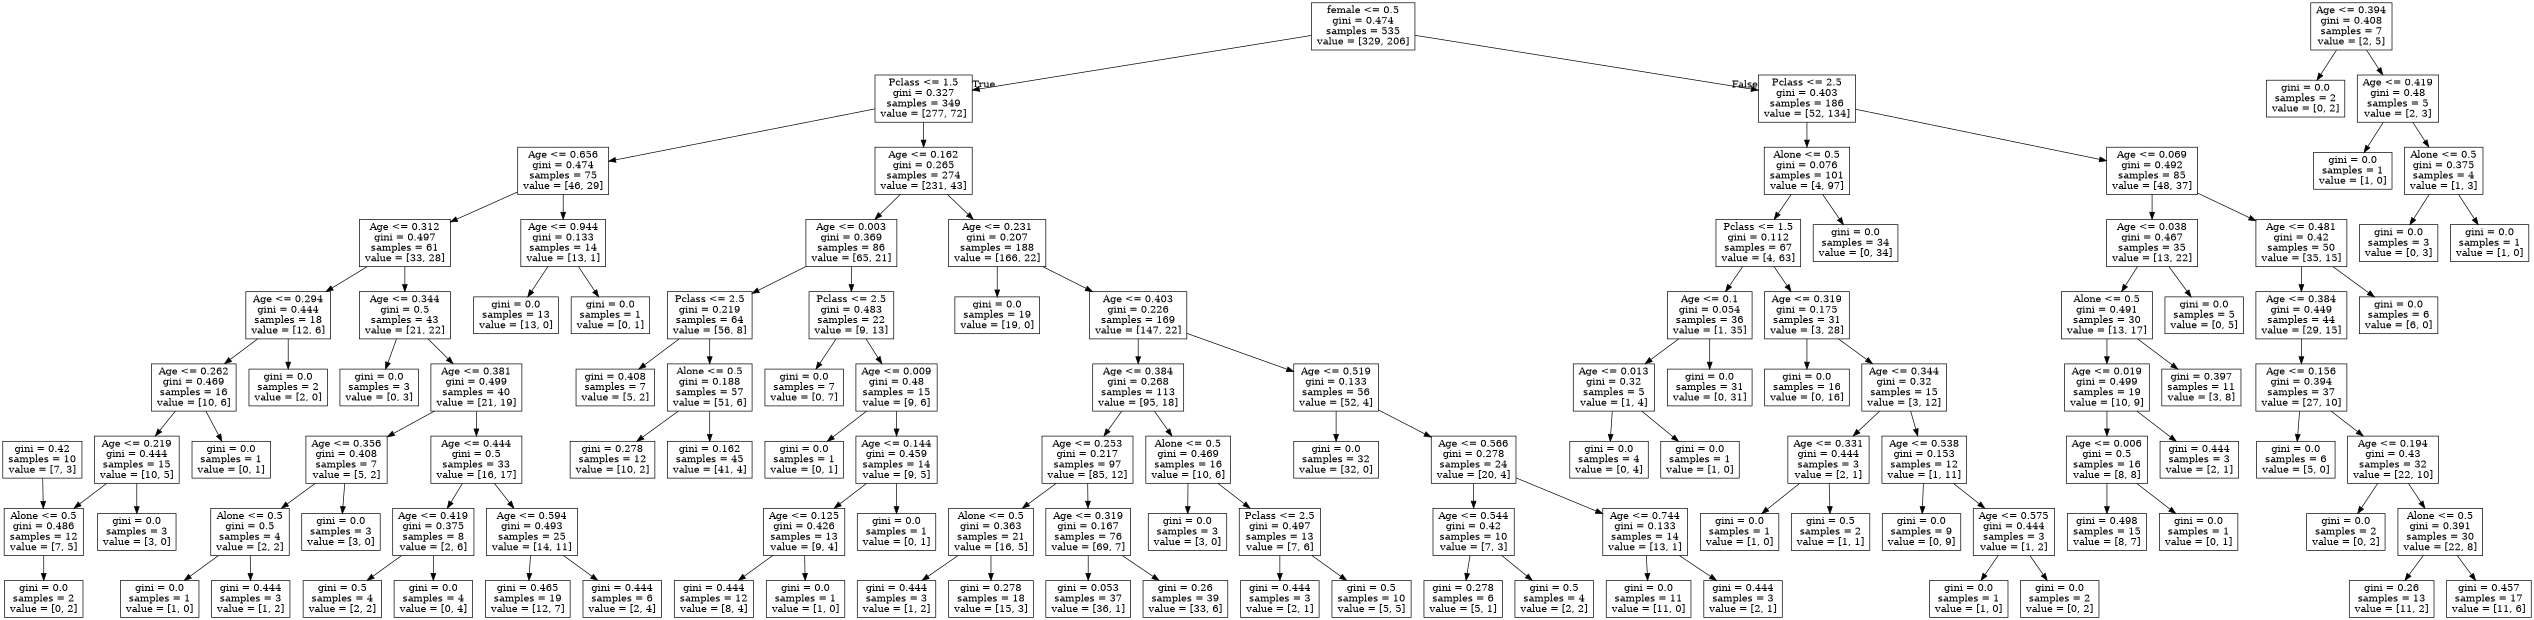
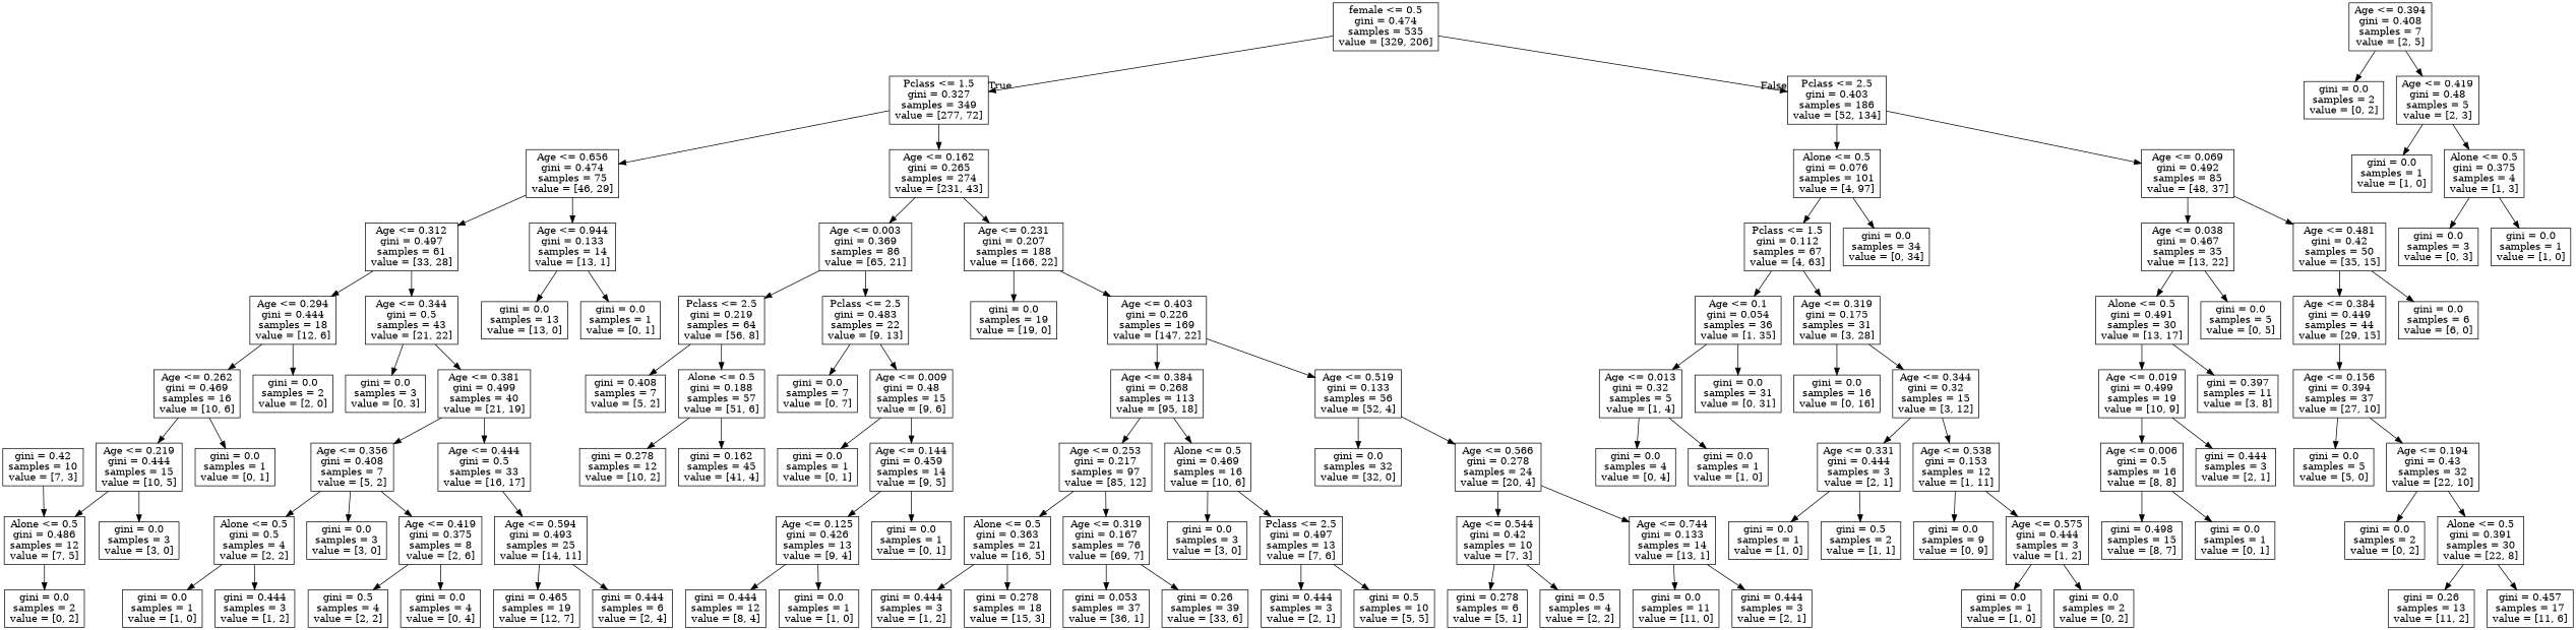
  digraph {
    node [shape=box]
    n1 [label="female <= 0.5\ngini = 0.474\nsamples = 535\nvalue = [329, 206]"]
    n2 [label="Pclass <= 1.5\ngini = 0.327\nsamples = 349\nvalue = [277, 72]"]
    n3 [label="Pclass <= 2.5\ngini = 0.403\nsamples = 186\nvalue = [52, 134]"]
    n4 [label="Age <= 0.656\ngini = 0.474\nsamples = 75\nvalue = [46, 29]"]
    n5 [label="Age <= 0.162\ngini = 0.265\nsamples = 274\nvalue = [231, 43]"]
    n6 [label="Alone <= 0.5\ngini = 0.076\nsamples = 101\nvalue = [4, 97]"]
    n7 [label="Age <= 0.069\ngini = 0.492\nsamples = 85\nvalue = [48, 37]"]
    n8 [label="Age <= 0.312\ngini = 0.497\nsamples = 61\nvalue = [33, 28]"]
    n9 [label="Age <= 0.944\ngini = 0.133\nsamples = 14\nvalue = [13, 1]"]
    n10 [label="Age <= 0.003\ngini = 0.369\nsamples = 86\nvalue = [65, 21]"]
    n11 [label="Age <= 0.231\ngini = 0.207\nsamples = 188\nvalue = [166, 22]"]
    n12 [label="Age <= 0.294\ngini = 0.444\nsamples = 18\nvalue = [12, 6]"]
    n13 [label="Age <= 0.344\ngini = 0.5\nsamples = 43\nvalue = [21, 22]"]
    n14 [label="gini = 0.0\nsamples = 13\nvalue = [13, 0]"]
    n15 [label="gini = 0.0\nsamples = 1\nvalue = [0, 1]"]
    n16 [label="Age <= 0.262\ngini = 0.469\nsamples = 16\nvalue = [10, 6]"]
    n17 [label="gini = 0.0\nsamples = 2\nvalue = [2, 0]"]
    n18 [label="gini = 0.0\nsamples = 3\nvalue = [0, 3]"]
    n19 [label="Age <= 0.381\ngini = 0.499\nsamples = 40\nvalue = [21, 19]"]
    n20 [label="Age <= 0.219\ngini = 0.444\nsamples = 15\nvalue = [10, 5]"]
    n21 [label="gini = 0.0\nsamples = 1\nvalue = [0, 1]"]
    n22 [label="Alone <= 0.5\ngini = 0.486\nsamples = 12\nvalue = [7, 5]"]
    n23 [label="gini = 0.0\nsamples = 3\nvalue = [3, 0]"]
    n24 [label="gini = 0.0\nsamples = 2\nvalue = [0, 2]"]
    n25 [label="gini = 0.42\nsamples = 10\nvalue = [7, 3]"]
    n26 [label="Age <= 0.356\ngini = 0.408\nsamples = 7\nvalue = [5, 2]"]
    n27 [label="Age <= 0.444\ngini = 0.5\nsamples = 33\nvalue = [16, 17]"]
    n28 [label="Alone <= 0.5\ngini = 0.5\nsamples = 4\nvalue = [2, 2]"]
    n29 [label="gini = 0.0\nsamples = 3\nvalue = [3, 0]"]
    n30 [label="Age <= 0.419\ngini = 0.375\nsamples = 8\nvalue = [2, 6]"]
    n31 [label="Age <= 0.594\ngini = 0.493\nsamples = 25\nvalue = [14, 11]"]
    n32 [label="gini = 0.0\nsamples = 1\nvalue = [1, 0]"]
    n33 [label="gini = 0.444\nsamples = 3\nvalue = [1, 2]"]
    n34 [label="gini = 0.5\nsamples = 4\nvalue = [2, 2]"]
    n35 [label="gini = 0.0\nsamples = 4\nvalue = [0, 4]"]
    n36 [label="gini = 0.465\nsamples = 19\nvalue = [12, 7]"]
    n37 [label="gini = 0.444\nsamples = 6\nvalue = [2, 4]"]
    n38 [label="Pclass <= 2.5\ngini = 0.219\nsamples = 64\nvalue = [56, 8]"]
    n39 [label="Pclass <= 2.5\ngini = 0.483\nsamples = 22\nvalue = [9, 13]"]
    n40 [label="gini = 0.0\nsamples = 19\nvalue = [19, 0]"]
    n41 [label="Age <= 0.403\ngini = 0.226\nsamples = 169\nvalue = [147, 22]"]
    n42 [label="gini = 0.408\nsamples = 7\nvalue = [5, 2]"]
    n43 [label="Alone <= 0.5\ngini = 0.188\nsamples = 57\nvalue = [51, 6]"]
    n44 [label="gini = 0.0\nsamples = 7\nvalue = [0, 7]"]
    n45 [label="Age <= 0.009\ngini = 0.48\nsamples = 15\nvalue = [9, 6]"]
    n46 [label="gini = 0.278\nsamples = 12\nvalue = [10, 2]"]
    n47 [label="gini = 0.162\nsamples = 45\nvalue = [41, 4]"]
    n48 [label="gini = 0.0\nsamples = 1\nvalue = [0, 1]"]
    n49 [label="Age <= 0.144\ngini = 0.459\nsamples = 14\nvalue = [9, 5]"]
    n50 [label="Age <= 0.125\ngini = 0.426\nsamples = 13\nvalue = [9, 4]"]
    n51 [label="gini = 0.0\nsamples = 1\nvalue = [0, 1]"]
    n52 [label="gini = 0.444\nsamples = 12\nvalue = [8, 4]"]
    n53 [label="gini = 0.0\nsamples = 1\nvalue = [1, 0]"]
    n54 [label="Age <= 0.384\ngini = 0.268\nsamples = 113\nvalue = [95, 18]"]
    n55 [label="Age <= 0.519\ngini = 0.133\nsamples = 56\nvalue = [52, 4]"]
    n56 [label="Age <= 0.253\ngini = 0.217\nsamples = 97\nvalue = [85, 12]"]
    n57 [label="Alone <= 0.5\ngini = 0.469\nsamples = 16\nvalue = [10, 6]"]
    n58 [label="gini = 0.0\nsamples = 32\nvalue = [32, 0]"]
    n59 [label="Age <= 0.566\ngini = 0.278\nsamples = 24\nvalue = [20, 4]"]
    n60 [label="Alone <= 0.5\ngini = 0.363\nsamples = 21\nvalue = [16, 5]"]
    n61 [label="Age <= 0.319\ngini = 0.167\nsamples = 76\nvalue = [69, 7]"]
    n62 [label="gini = 0.0\nsamples = 3\nvalue = [3, 0]"]
    n63 [label="Pclass <= 2.5\ngini = 0.497\nsamples = 13\nvalue = [7, 6]"]
    n64 [label="gini = 0.444\nsamples = 3\nvalue = [1, 2]"]
    n65 [label="gini = 0.278\nsamples = 18\nvalue = [15, 3]"]
    n66 [label="gini = 0.053\nsamples = 37\nvalue = [36, 1]"]
    n67 [label="gini = 0.26\nsamples = 39\nvalue = [33, 6]"]
    n68 [label="gini = 0.444\nsamples = 3\nvalue = [2, 1]"]
    n69 [label="gini = 0.5\nsamples = 10\nvalue = [5, 5]"]
    n70 [label="Age <= 0.544\ngini = 0.42\nsamples = 10\nvalue = [7, 3]"]
    n71 [label="Age <= 0.744\ngini = 0.133\nsamples = 14\nvalue = [13, 1]"]
    n72 [label="gini = 0.278\nsamples = 6\nvalue = [5, 1]"]
    n73 [label="gini = 0.5\nsamples = 4\nvalue = [2, 2]"]
    n74 [label="gini = 0.0\nsamples = 11\nvalue = [11, 0]"]
    n75 [label="gini = 0.444\nsamples = 3\nvalue = [2, 1]"]
    n76 [label="Pclass <= 1.5\ngini = 0.112\nsamples = 67\nvalue = [4, 63]"]
    n77 [label="gini = 0.0\nsamples = 34\nvalue = [0, 34]"]
    n78 [label="Age <= 0.038\ngini = 0.467\nsamples = 35\nvalue = [13, 22]"]
    n79 [label="Age <= 0.481\ngini = 0.42\nsamples = 50\nvalue = [35, 15]"]
    n80 [label="Age <= 0.1\ngini = 0.054\nsamples = 36\nvalue = [1, 35]"]
    n81 [label="Age <= 0.319\ngini = 0.175\nsamples = 31\nvalue = [3, 28]"]
    n82 [label="Age <= 0.013\ngini = 0.32\nsamples = 5\nvalue = [1, 4]"]
    n83 [label="gini = 0.0\nsamples = 31\nvalue = [0, 31]"]
    n84 [label="gini = 0.0\nsamples = 16\nvalue = [0, 16]"]
    n85 [label="Age <= 0.344\ngini = 0.32\nsamples = 15\nvalue = [3, 12]"]
    n86 [label="gini = 0.0\nsamples = 4\nvalue = [0, 4]"]
    n87 [label="gini = 0.0\nsamples = 1\nvalue = [1, 0]"]
    n88 [label="Age <= 0.331\ngini = 0.444\nsamples = 3\nvalue = [2, 1]"]
    n89 [label="Age <= 0.538\ngini = 0.153\nsamples = 12\nvalue = [1, 11]"]
    n90 [label="gini = 0.0\nsamples = 1\nvalue = [1, 0]"]
    n91 [label="gini = 0.5\nsamples = 2\nvalue = [1, 1]"]
    n92 [label="gini = 0.0\nsamples = 9\nvalue = [0, 9]"]
    n93 [label="Age <= 0.575\ngini = 0.444\nsamples = 3\nvalue = [1, 2]"]
    n94 [label="gini = 0.0\nsamples = 1\nvalue = [1, 0]"]
    n95 [label="gini = 0.0\nsamples = 2\nvalue = [0, 2]"]
    n96 [label="Alone <= 0.5\ngini = 0.491\nsamples = 30\nvalue = [13, 17]"]
    n97 [label="gini = 0.0\nsamples = 5\nvalue = [0, 5]"]
    n98 [label="Age <= 0.384\ngini = 0.449\nsamples = 44\nvalue = [29, 15]"]
    n99 [label="gini = 0.0\nsamples = 6\nvalue = [6, 0]"]
    n100 [label="Age <= 0.019\ngini = 0.499\nsamples = 19\nvalue = [10, 9]"]
    n101 [label="gini = 0.397\nsamples = 11\nvalue = [3, 8]"]
    n102 [label="Age <= 0.006\ngini = 0.5\nsamples = 16\nvalue = [8, 8]"]
    n103 [label="gini = 0.444\nsamples = 3\nvalue = [2, 1]"]
    n104 [label="gini = 0.498\nsamples = 15\nvalue = [8, 7]"]
    n105 [label="gini = 0.0\nsamples = 1\nvalue = [0, 1]"]
    n106 [label="Age <= 0.156\ngini = 0.394\nsamples = 37\nvalue = [27, 10]"]
-   n107 [label="gini = 0.0\nsamples = 6\nvalue = [5, 0]"]
+   n107 [label="gini = 0.0\nsamples = 5\nvalue = [5, 0]"]
    n108 [label="Age <= 0.194\ngini = 0.43\nsamples = 32\nvalue = [22, 10]"]
    n109 [label="Age <= 0.394\ngini = 0.408\nsamples = 7\nvalue = [2, 5]"]
    n110 [label="gini = 0.0\nsamples = 2\nvalue = [0, 2]"]
    n111 [label="Age <= 0.419\ngini = 0.48\nsamples = 5\nvalue = [2, 3]"]
    n112 [label="gini = 0.0\nsamples = 2\nvalue = [0, 2]"]
    n113 [label="Alone <= 0.5\ngini = 0.391\nsamples = 30\nvalue = [22, 8]"]
    n114 [label="gini = 0.26\nsamples = 13\nvalue = [11, 2]"]
    n115 [label="gini = 0.457\nsamples = 17\nvalue = [11, 6]"]
    n116 [label="gini = 0.0\nsamples = 1\nvalue = [1, 0]"]
    n117 [label="Alone <= 0.5\ngini = 0.375\nsamples = 4\nvalue = [1, 3]"]
    n118 [label="gini = 0.0\nsamples = 3\nvalue = [0, 3]"]
    n119 [label="gini = 0.0\nsamples = 1\nvalue = [1, 0]"]
    n1 -> n2 [headlabel=True labelangle=45 labeldistance=2.5]
    n1 -> n3 [headlabel=False labelangle=-45 labeldistance=2.5]
    n2 -> n4
    n2 -> n5
    n3 -> n6
    n3 -> n7
    n4 -> n8
    n4 -> n9
    n5 -> n10
    n5 -> n11
    n6 -> n76
    n6 -> n77
    n7 -> n78
    n7 -> n79
    n8 -> n12
    n8 -> n13
    n9 -> n14
    n9 -> n15
    n10 -> n38
    n10 -> n39
    n11 -> n40
    n11 -> n41
    n12 -> n16
    n12 -> n17
    n13 -> n18
    n13 -> n19
    n16 -> n20
    n16 -> n21
    n19 -> n26
    n19 -> n27
    n20 -> n22
    n20 -> n23
    n22 -> n24
    n25 -> n22
    n26 -> n28
    n26 -> n29
-   n27 -> n30
+   n26 -> n30
    n27 -> n31
    n28 -> n32
    n28 -> n33
    n30 -> n34
    n30 -> n35
    n31 -> n36
    n31 -> n37
    n38 -> n42
    n38 -> n43
    n39 -> n44
    n39 -> n45
    n41 -> n54
    n41 -> n55
    n43 -> n46
    n43 -> n47
    n45 -> n48
    n45 -> n49
    n49 -> n50
    n49 -> n51
    n50 -> n52
    n50 -> n53
    n54 -> n56
    n54 -> n57
    n55 -> n58
    n55 -> n59
    n56 -> n60
    n56 -> n61
    n57 -> n62
    n57 -> n63
    n59 -> n70
    n59 -> n71
    n60 -> n64
    n60 -> n65
    n61 -> n66
    n61 -> n67
    n63 -> n68
    n63 -> n69
    n70 -> n72
    n70 -> n73
    n71 -> n74
    n71 -> n75
    n76 -> n80
    n76 -> n81
    n78 -> n96
    n78 -> n97
    n79 -> n98
    n79 -> n99
    n80 -> n82
    n80 -> n83
    n81 -> n84
    n81 -> n85
    n82 -> n86
    n82 -> n87
    n85 -> n88
    n85 -> n89
    n88 -> n90
    n88 -> n91
    n89 -> n92
    n89 -> n93
    n93 -> n94
    n93 -> n95
    n96 -> n100
    n96 -> n101
    n98 -> n106
    n100 -> n102
    n100 -> n103
    n102 -> n104
    n102 -> n105
    n106 -> n107
    n106 -> n108
    n108 -> n112
    n108 -> n113
    n109 -> n110
    n109 -> n111
    n111 -> n116
    n111 -> n117
    n113 -> n114
    n113 -> n115
    n117 -> n118
    n117 -> n119
  }
